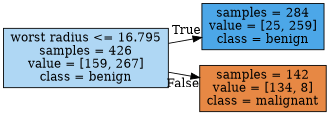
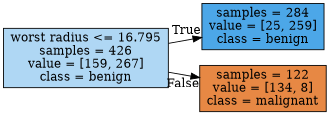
  digraph {
    rankdir=LR
    node [color=black shape=box style=filled]
    edge [labeldistance=2.5]
    n1 [fillcolor="#399de567" label="worst radius <= 16.795\nsamples = 426\nvalue = [159, 267]\nclass = benign"]
    n2 [fillcolor="#399de5e6" label="samples = 284\nvalue = [25, 259]\nclass = benign"]
-   n3 [fillcolor="#e58139f0" label="samples = 142\nvalue = [134, 8]\nclass = malignant"]
+   n3 [fillcolor="#e58139f0" label="samples = 122\nvalue = [134, 8]\nclass = malignant"]
    n1 -> n2 [headlabel=True labelangle=45]
    n1 -> n3 [headlabel=False labelangle=-45]
  }
